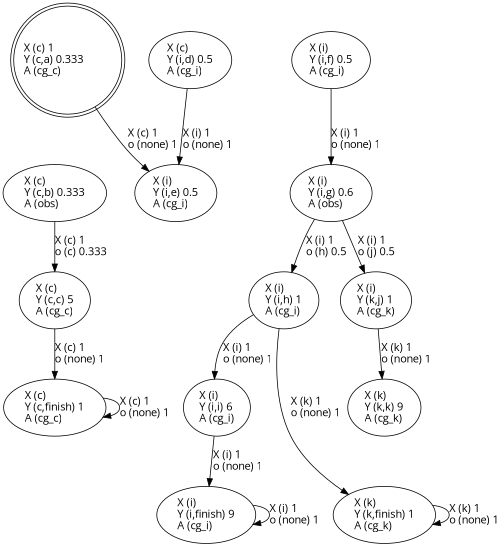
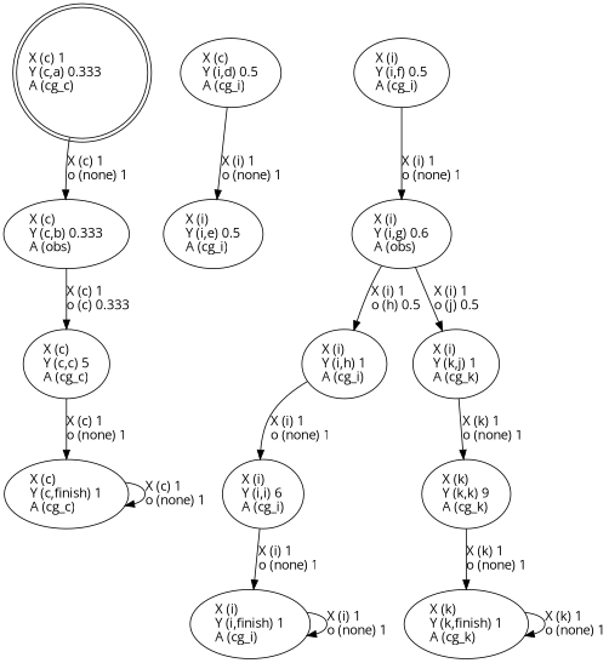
  digraph {
    fontname="Open Sans"
    node [fontname="Open Sans"]
    edge [fontname="Open Sans"]
    n1 [label="X (c) 1\lY (c,a) 0.333\lA (cg_c)\l" labeljust=l shape=doublecircle]
    n2 [label="X (c)\lY (c,b) 0.333\lA (obs)\l"]
    n3 [label="X (c)\lY (c,c) 5\lA (cg_c)\l"]
    n4 [label="X (c)\lY (c,finish) 1\lA (cg_c)\l"]
    n5 [label="X (c)\lY (i,d) 0.5\lA (cg_i)\l"]
    n6 [label="X (i)\lY (i,e) 0.5\lA (cg_i)\l"]
    n7 [label="X (i)\lY (i,f) 0.5\lA (cg_i)\l"]
    n8 [label="X (i)\lY (i,g) 0.6\lA (obs)\l"]
    n9 [label="X (i)\lY (i,h) 1\lA (cg_i)\l"]
    n10 [label="X (i)\lY (k,j) 1\lA (cg_k)\l"]
    n11 [label="X (i)\lY (i,i) 6\lA (cg_i)\l"]
    n12 [label="X (k)\lY (k,k) 9\lA (cg_k)\l"]
-   n13 [label="X (i)\lY (i,finish) 9\lA (cg_i)\l"]
+   n13 [label="X (i)\lY (i,finish) 1\lA (cg_i)\l"]
    n14 [label="X (k)\lY (k,finish) 1\lA (cg_k)\l"]
-   n1 -> n6 [label="X (c) 1\lo (none) 1\l"]
+   n1 -> n2 [label="X (c) 1\lo (none) 1\l"]
    n2 -> n3 [label="X (c) 1\lo (c) 0.333\l"]
    n3 -> n4 [label="X (c) 1\lo (none) 1\l"]
    n4 -> n4 [label="X (c) 1\lo (none) 1\l"]
    n5 -> n6 [label="X (i) 1\lo (none) 1\l"]
    n7 -> n8 [label="X (i) 1\lo (none) 1\l"]
    n8 -> n9 [label="X (i) 1\lo (h) 0.5\l"]
    n8 -> n10 [label="X (i) 1\lo (j) 0.5\l"]
    n9 -> n11 [label="X (i) 1\lo (none) 1\l"]
    n10 -> n12 [label="X (k) 1\lo (none) 1\l"]
    n11 -> n13 [label="X (i) 1\lo (none) 1\l"]
-   n9 -> n14 [label="X (k) 1\lo (none) 1\l"]
+   n12 -> n14 [label="X (k) 1\lo (none) 1\l"]
    n13 -> n13 [label="X (i) 1\lo (none) 1\l"]
    n14 -> n14 [label="X (k) 1\lo (none) 1\l"]
  }
